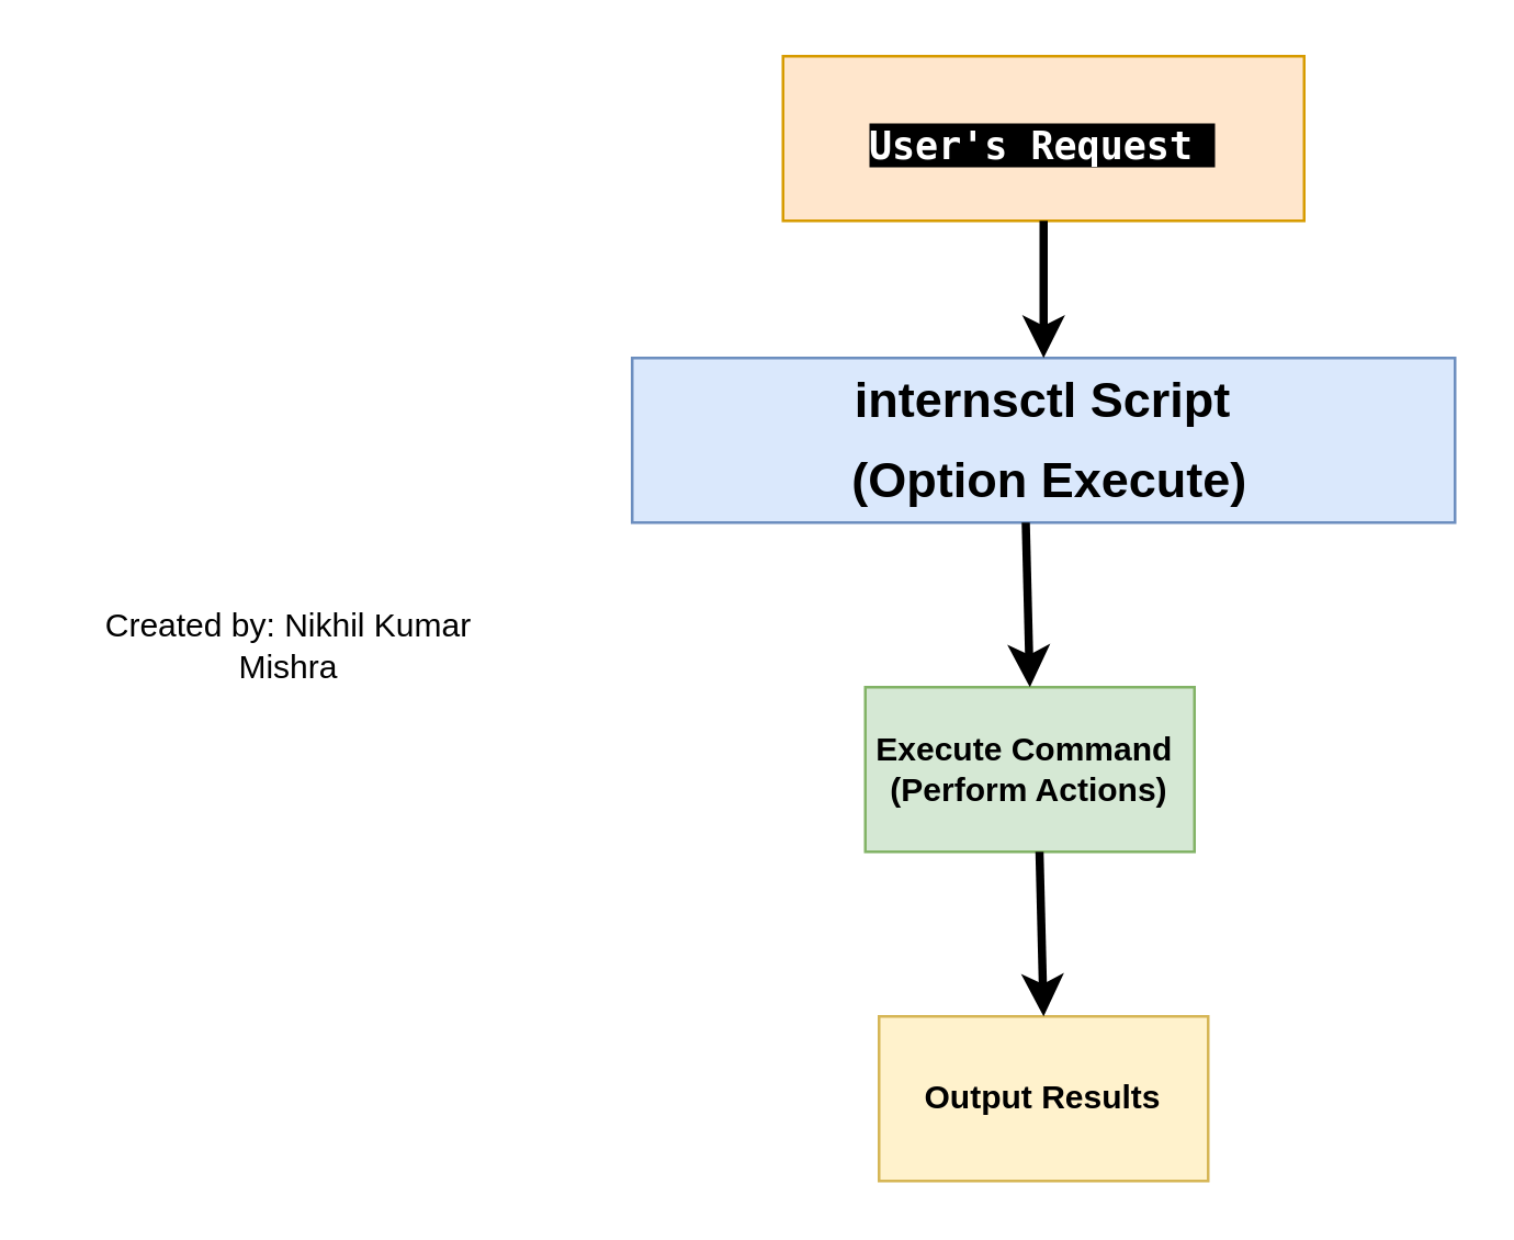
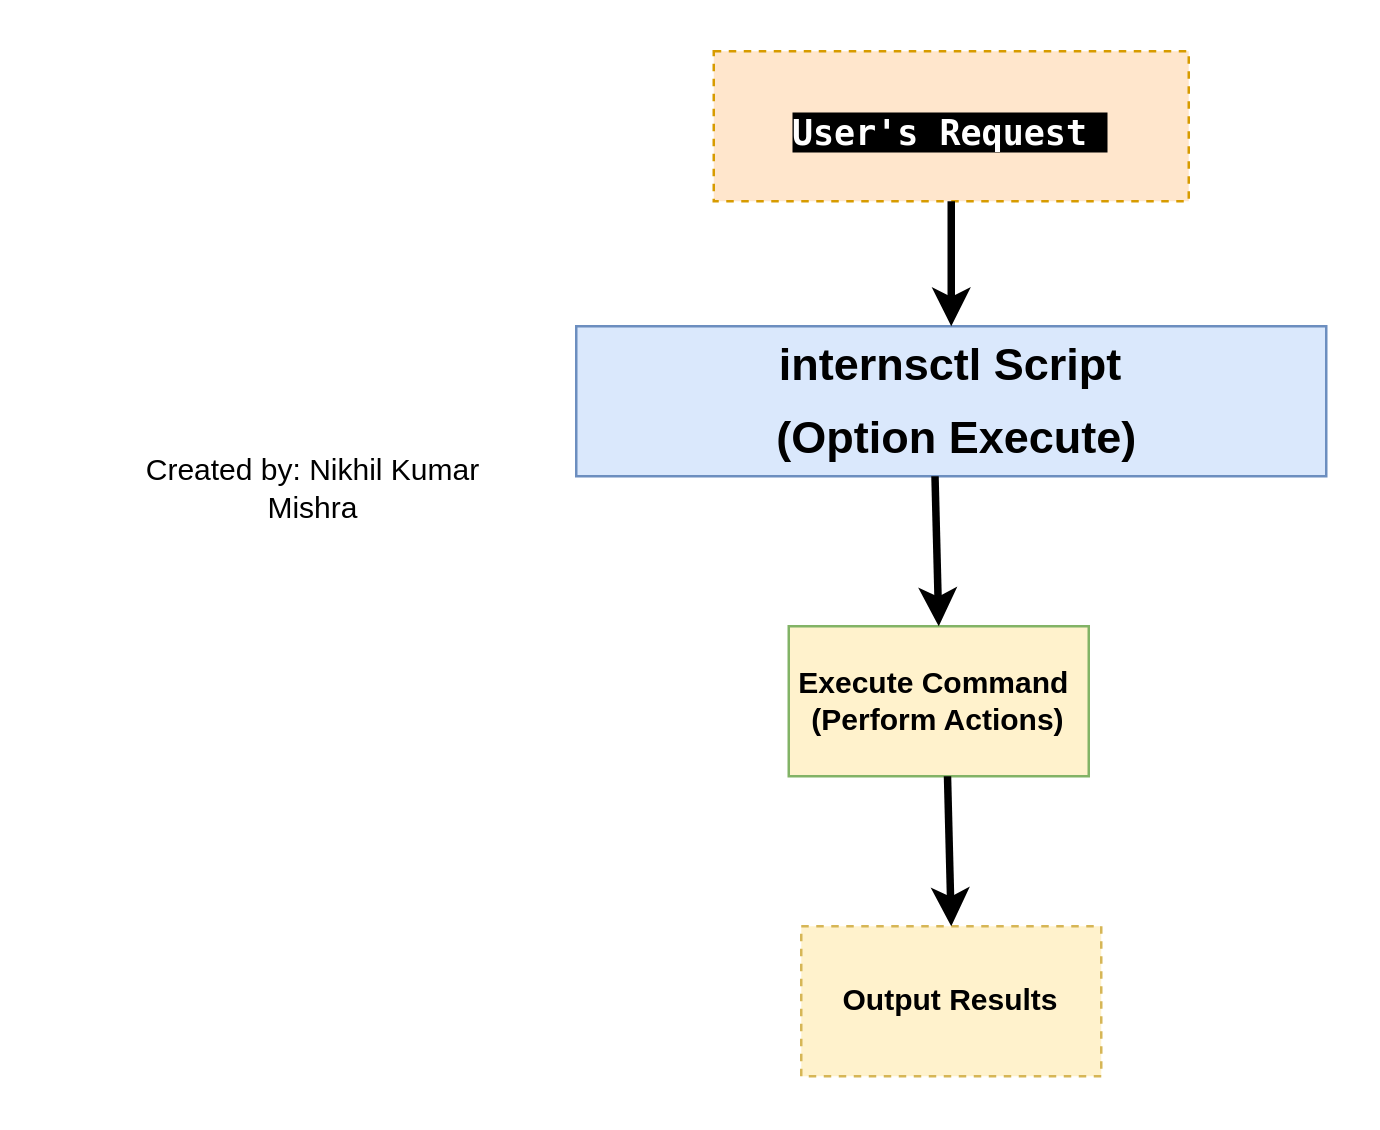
  <mxCell id="0" />
  <mxCell id="1" parent="0" />
- <mxCell id="2" value="&lt;br&gt;&lt;h1&gt;&lt;span style=&quot;color: rgb(255, 255, 255); font-family: &amp;quot;Söhne Mono&amp;quot;, Monaco, &amp;quot;Andale Mono&amp;quot;, &amp;quot;Ubuntu Mono&amp;quot;, monospace; font-size: 14px; font-style: normal; font-variant-ligatures: normal; font-variant-caps: normal; letter-spacing: normal; orphans: 2; text-align: left; text-indent: 0px; text-transform: none; widows: 2; word-spacing: 0px; -webkit-text-stroke-width: 0px; background-color: rgb(0, 0, 0); text-decoration-thickness: initial; text-decoration-style: initial; text-decoration-color: initial; float: none; display: inline !important;&quot;&gt;&lt;b&gt;User's Request&amp;nbsp;&lt;/b&gt;&lt;/span&gt;&lt;/h1&gt;&lt;br class=&quot;Apple-interchange-newline&quot;&gt;" style="rounded=0;whiteSpace=wrap;html=1;fillColor=#ffe6cc;strokeColor=#d79b00;" vertex="1" parent="1"><mxGeometry x="285" y="20" width="190" height="60" as="geometry" /></mxCell>
+ <mxCell id="2" value="&lt;br&gt;&lt;h1&gt;&lt;span style=&quot;color: rgb(255, 255, 255); font-family: &amp;quot;Söhne Mono&amp;quot;, Monaco, &amp;quot;Andale Mono&amp;quot;, &amp;quot;Ubuntu Mono&amp;quot;, monospace; font-size: 14px; font-style: normal; font-variant-ligatures: normal; font-variant-caps: normal; letter-spacing: normal; orphans: 2; text-align: left; text-indent: 0px; text-transform: none; widows: 2; word-spacing: 0px; -webkit-text-stroke-width: 0px; background-color: rgb(0, 0, 0); text-decoration-thickness: initial; text-decoration-style: initial; text-decoration-color: initial; float: none; display: inline !important;&quot;&gt;&lt;b&gt;User's Request&amp;nbsp;&lt;/b&gt;&lt;/span&gt;&lt;/h1&gt;&lt;br class=&quot;Apple-interchange-newline&quot;&gt;" style="rounded=0;whiteSpace=wrap;html=1;fillColor=#ffe6cc;strokeColor=#d79b00;dashed=1;" vertex="1" parent="1"><mxGeometry x="285" y="20" width="190" height="60" as="geometry" /></mxCell>
  <mxCell id="3" value="&lt;h2 style=&quot;line-height: 0%;&quot;&gt;internsctl Script&lt;br&gt;&lt;br&gt;&lt;/h2&gt;&lt;h2 style=&quot;line-height: 0%;&quot;&gt;&lt;br&gt;&lt;/h2&gt;&lt;h2 style=&quot;line-height: 0%;&quot;&gt;&amp;nbsp;(Option Execute)&lt;/h2&gt;" style="rounded=0;whiteSpace=wrap;html=1;horizontal=1;fillColor=#dae8fc;strokeColor=#6c8ebf;" vertex="1" parent="1"><mxGeometry x="230" y="130" width="300" height="60" as="geometry" /></mxCell>
- <mxCell id="4" value="&lt;b&gt;Execute Command&amp;nbsp;&lt;br&gt;(Perform Actions) &lt;/b&gt;" style="rounded=0;whiteSpace=wrap;html=1;fillColor=#d5e8d4;strokeColor=#82b366;" vertex="1" parent="1"><mxGeometry x="315" y="250" width="120" height="60" as="geometry" /></mxCell>
- <mxCell id="5" value="&lt;b&gt; Output Results&lt;/b&gt;" style="rounded=0;whiteSpace=wrap;html=1;fillColor=#fff2cc;strokeColor=#d6b656;" vertex="1" parent="1"><mxGeometry x="320" y="370" width="120" height="60" as="geometry" /></mxCell>
+ <mxCell id="4" value="&lt;b&gt;Execute Command&amp;nbsp;&lt;br&gt;(Perform Actions) &lt;/b&gt;" style="rounded=0;whiteSpace=wrap;html=1;fillColor=#fff2cc;strokeColor=#82b366;" vertex="1" parent="1"><mxGeometry x="315" y="250" width="120" height="60" as="geometry" /></mxCell>
+ <mxCell id="5" value="&lt;b&gt; Output Results&lt;/b&gt;" style="rounded=0;whiteSpace=wrap;html=1;fillColor=#fff2cc;strokeColor=#d6b656;dashed=1;" vertex="1" parent="1"><mxGeometry x="320" y="370" width="120" height="60" as="geometry" /></mxCell>
  <mxCell id="6" value="" style="endArrow=classic;html=1;rounded=0;strokeWidth=3;" edge="1" parent="1" source="2"><mxGeometry width="50" height="50" relative="1" as="geometry"><mxPoint x="330" y="210" as="sourcePoint" /><mxPoint x="380" y="130" as="targetPoint" /></mxGeometry></mxCell>
  <mxCell id="7" value="" style="endArrow=classic;html=1;rounded=0;entryX=0.5;entryY=0;entryDx=0;entryDy=0;strokeWidth=3;" edge="1" parent="1" target="4"><mxGeometry width="50" height="50" relative="1" as="geometry"><mxPoint x="373.5" y="190" as="sourcePoint" /><mxPoint x="376.5" y="240" as="targetPoint" /></mxGeometry></mxCell>
  <mxCell id="8" value="" style="endArrow=classic;html=1;rounded=0;entryX=0.5;entryY=0;entryDx=0;entryDy=0;strokeWidth=3;" edge="1" parent="1" target="5"><mxGeometry width="50" height="50" relative="1" as="geometry"><mxPoint x="378.5" y="310" as="sourcePoint" /><mxPoint x="381.5" y="360" as="targetPoint" /></mxGeometry></mxCell>
- <mxCell id="9" value="Created by: Nikhil Kumar Mishra" style="text;html=1;strokeColor=none;fillColor=none;align=center;verticalAlign=middle;whiteSpace=wrap;rounded=0;" vertex="1" parent="1"><mxGeometry x="20" y="220" width="170" height="30" as="geometry" /></mxCell>
+ <mxCell id="9" value="Created by: Nikhil Kumar Mishra" style="text;html=1;strokeColor=none;fillColor=none;align=center;verticalAlign=middle;whiteSpace=wrap;rounded=0;" vertex="1" parent="1"><mxGeometry x="40" y="180" width="170" height="30" as="geometry" /></mxCell>
